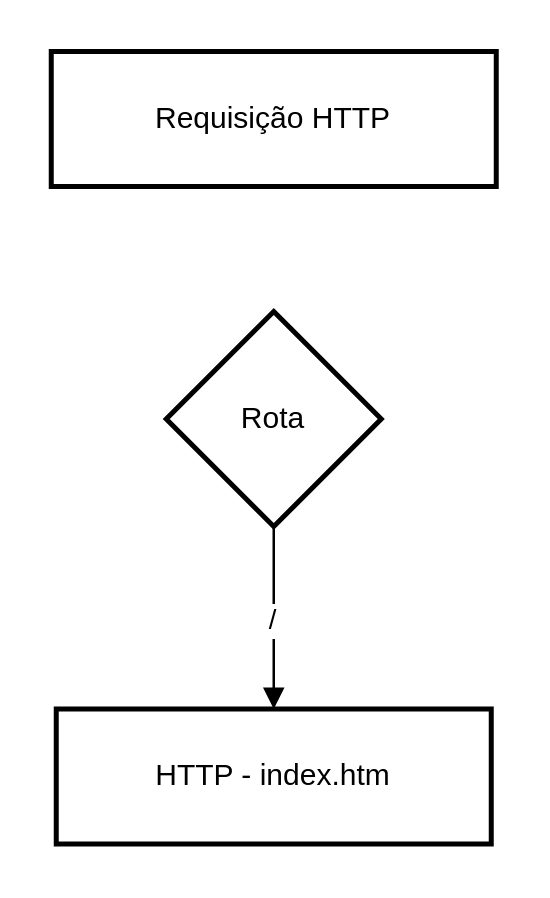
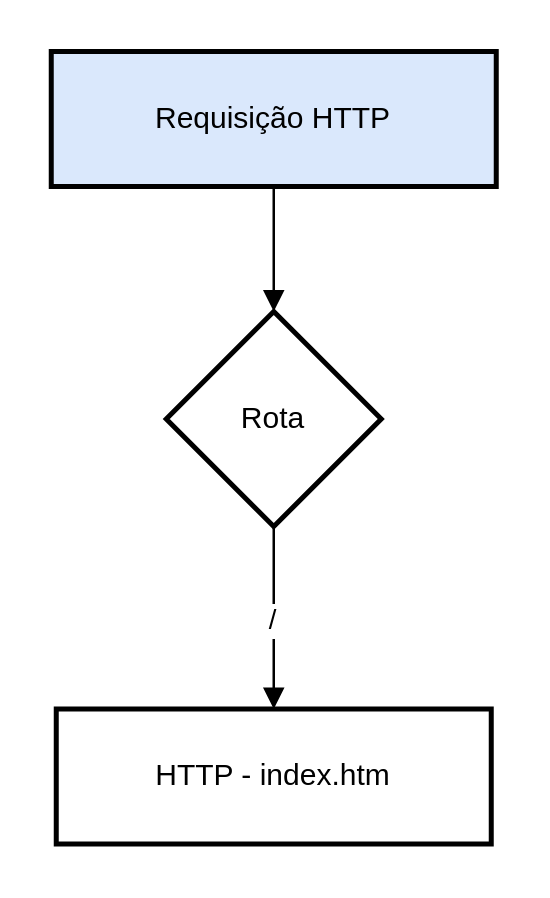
  <mxCell id="0" />
  <mxCell id="1" parent="0" />
- <mxCell id="2" value="Requisição HTTP" style="whiteSpace=wrap;strokeWidth=2;" vertex="1" parent="1"><mxGeometry x="20" y="20" width="178" height="54" as="geometry" /></mxCell>
+ <mxCell id="2" value="Requisição HTTP" style="whiteSpace=wrap;strokeWidth=2;fillColor=#dae8fc;" vertex="1" parent="1"><mxGeometry x="20" y="20" width="178" height="54" as="geometry" /></mxCell>
  <mxCell id="3" value="Rota" style="rhombus;strokeWidth=2;whiteSpace=wrap;" vertex="1" parent="1"><mxGeometry x="66" y="124" width="86" height="86" as="geometry" /></mxCell>
  <mxCell id="4" value="HTTP - index.htm" style="whiteSpace=wrap;strokeWidth=2;" vertex="1" parent="1"><mxGeometry x="22" y="283" width="174" height="54" as="geometry" /></mxCell>
+ <mxCell id="5" value="" style="curved=1;startArrow=none;endArrow=block;exitX=0.5;exitY=1;entryX=0.5;entryY=0;" edge="1" parent="1" source="2" target="3"><mxGeometry relative="1" as="geometry"><Array as="points" /></mxGeometry></mxCell>
  <mxCell id="6" value="/" style="curved=1;startArrow=none;endArrow=block;exitX=0.5;exitY=1;entryX=0.5;entryY=0;" edge="1" parent="1" source="3" target="4"><mxGeometry relative="1" as="geometry"><Array as="points" /></mxGeometry></mxCell>
